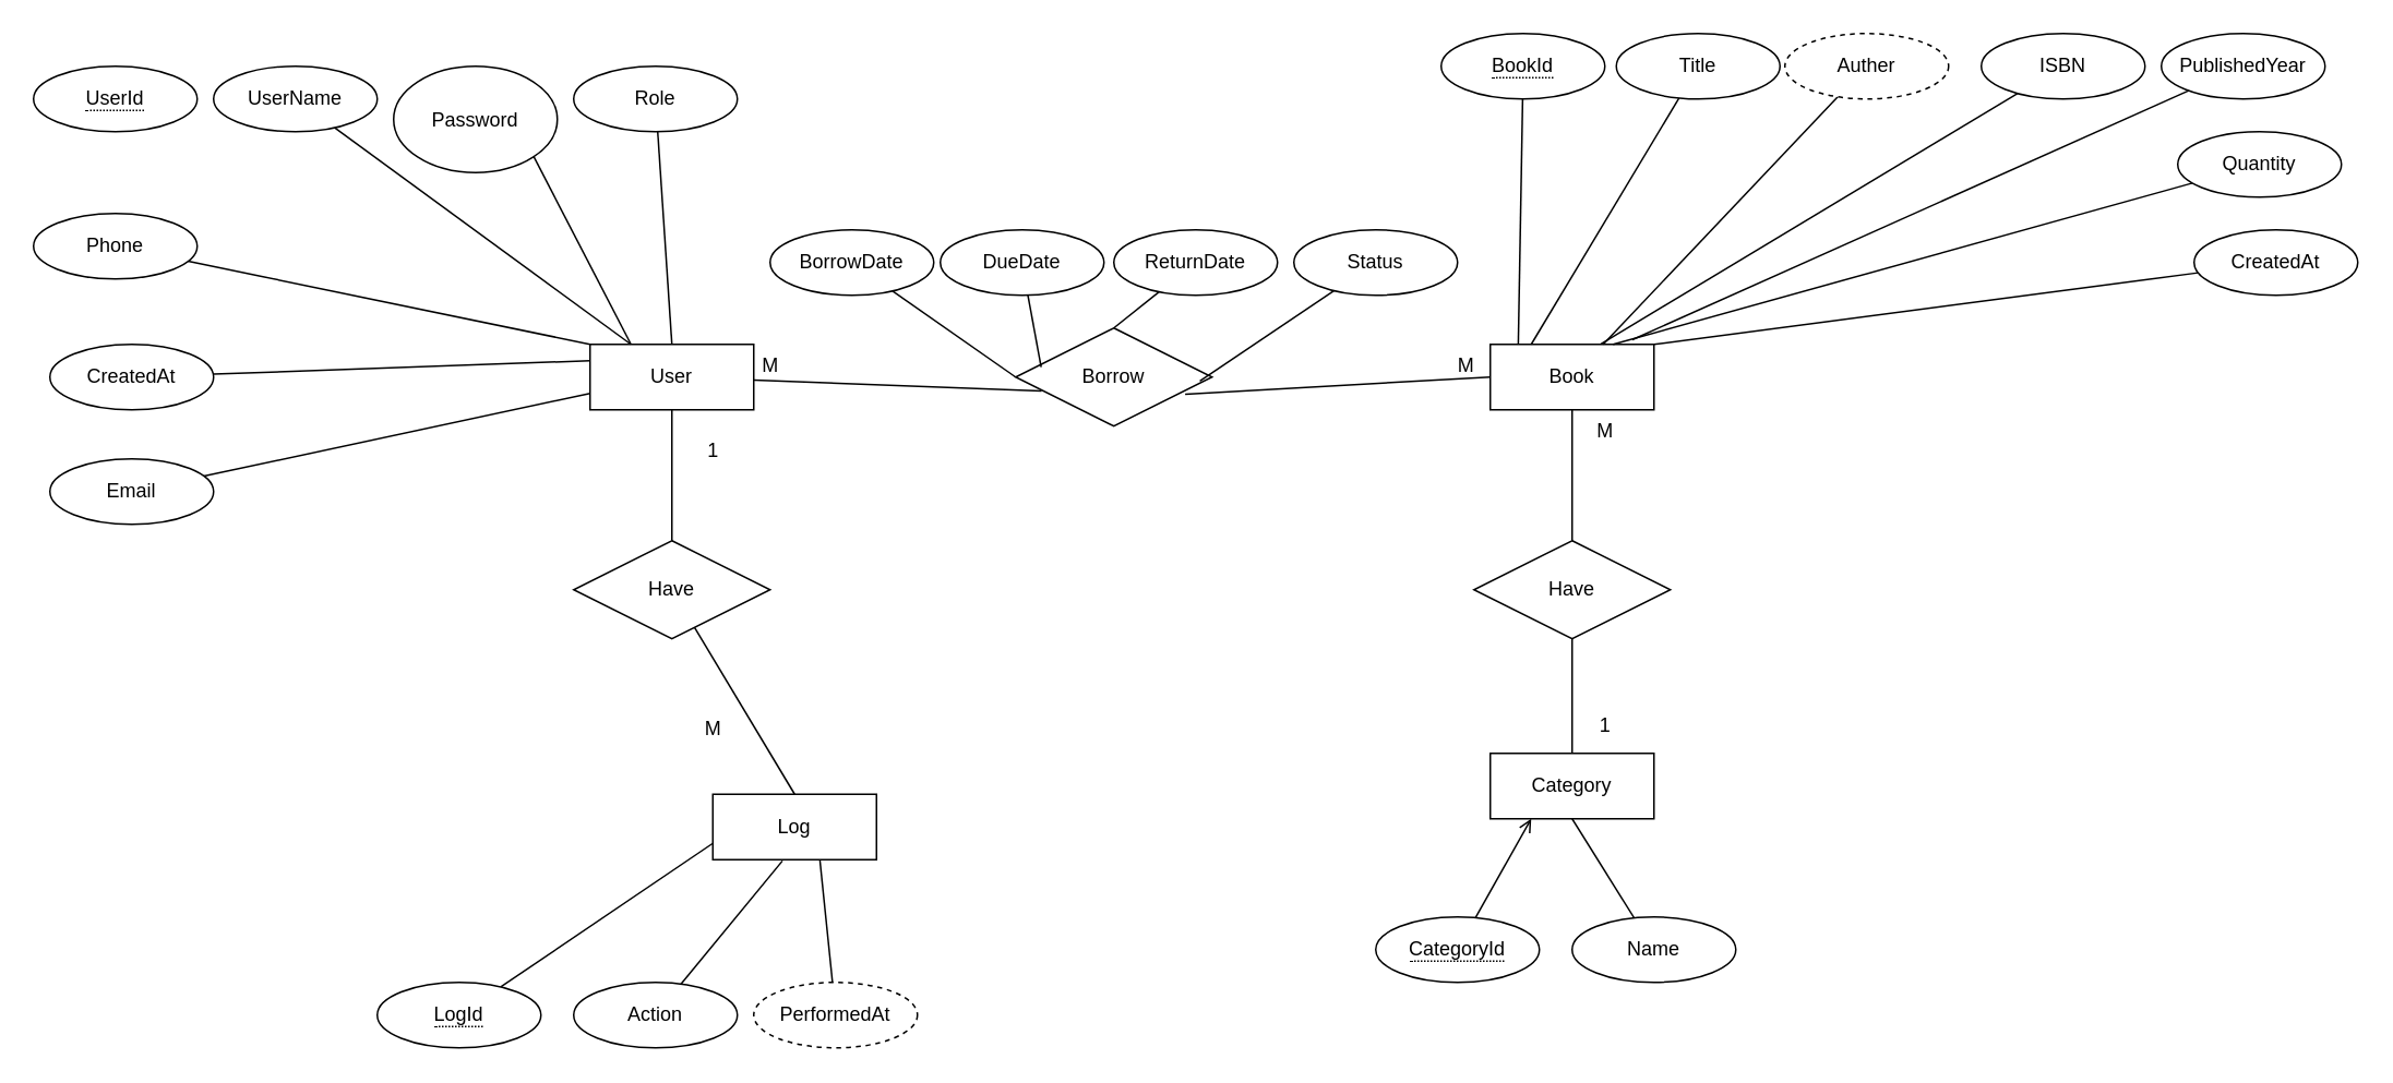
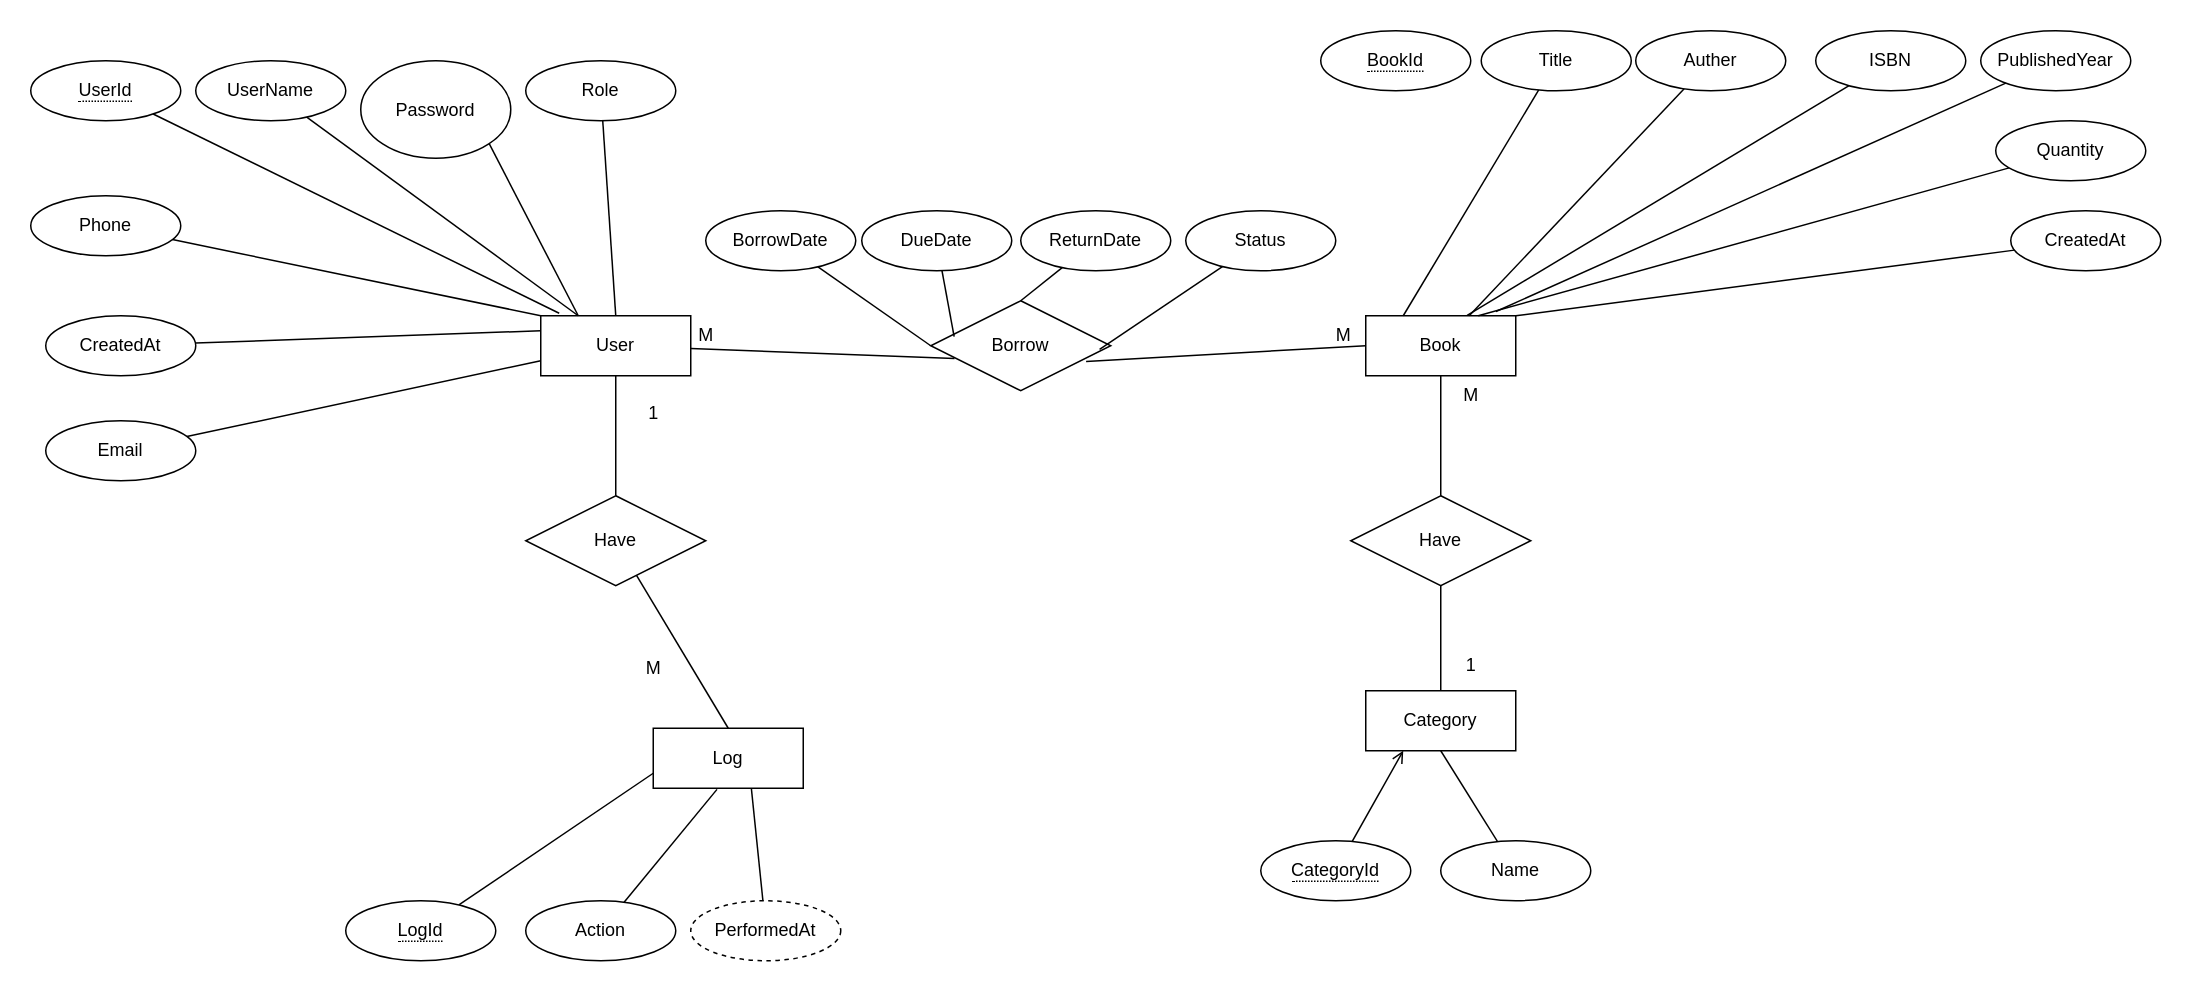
  <mxCell id="0" />
  <mxCell id="1" parent="0" />
  <mxCell id="2" style="rounded=0;orthogonalLoop=1;jettySize=auto;html=1;entryX=0.5;entryY=0;entryDx=0;entryDy=0;shadow=0;endArrow=none;startFill=0;" edge="1" parent="1" source="3" target="47"><mxGeometry relative="1" as="geometry" /></mxCell>
  <mxCell id="3" value="User" style="whiteSpace=wrap;html=1;align=center;shadow=0;" vertex="1" parent="1"><mxGeometry x="360" y="210" width="100" height="40" as="geometry" /></mxCell>
  <mxCell id="4" style="rounded=0;orthogonalLoop=1;jettySize=auto;html=1;shadow=0;endArrow=none;startFill=0;" edge="1" parent="1" source="5" target="51"><mxGeometry relative="1" as="geometry" /></mxCell>
  <mxCell id="5" value="Book" style="whiteSpace=wrap;html=1;align=center;shadow=0;" vertex="1" parent="1"><mxGeometry x="910" y="210" width="100" height="40" as="geometry" /></mxCell>
  <mxCell id="6" value="Log" style="whiteSpace=wrap;html=1;align=center;shadow=0;" vertex="1" parent="1"><mxGeometry x="435" y="485" width="100" height="40" as="geometry" /></mxCell>
  <mxCell id="7" value="Category" style="whiteSpace=wrap;html=1;align=center;shadow=0;" vertex="1" parent="1"><mxGeometry x="910" y="460" width="100" height="40" as="geometry" /></mxCell>
  <mxCell id="8" value="&lt;span style=&quot;border-bottom: 1px dotted&quot;&gt;UserId&lt;/span&gt;" style="ellipse;whiteSpace=wrap;html=1;align=center;shadow=0;" vertex="1" parent="1"><mxGeometry x="20" y="40" width="100" height="40" as="geometry" /></mxCell>
  <mxCell id="9" style="rounded=0;orthogonalLoop=1;jettySize=auto;html=1;entryX=0.25;entryY=0;entryDx=0;entryDy=0;shadow=0;endArrow=none;startFill=0;" edge="1" parent="1" source="10" target="3"><mxGeometry relative="1" as="geometry" /></mxCell>
  <mxCell id="10" value="UserName" style="ellipse;whiteSpace=wrap;html=1;align=center;shadow=0;" vertex="1" parent="1"><mxGeometry x="130" y="40" width="100" height="40" as="geometry" /></mxCell>
  <mxCell id="11" style="rounded=0;orthogonalLoop=1;jettySize=auto;html=1;entryX=0.25;entryY=0;entryDx=0;entryDy=0;exitX=1;exitY=1;exitDx=0;exitDy=0;shadow=0;endArrow=none;startFill=0;" edge="1" parent="1" source="12" target="3"><mxGeometry relative="1" as="geometry" /></mxCell>
  <mxCell id="12" value="Password" style="ellipse;whiteSpace=wrap;html=1;align=center;shadow=0;" vertex="1" parent="1"><mxGeometry x="240" y="40" width="100" height="65" as="geometry" /></mxCell>
  <mxCell id="13" style="rounded=0;orthogonalLoop=1;jettySize=auto;html=1;entryX=0.5;entryY=0;entryDx=0;entryDy=0;shadow=0;endArrow=none;startFill=0;" edge="1" parent="1" source="14" target="3"><mxGeometry relative="1" as="geometry" /></mxCell>
  <mxCell id="14" value="Role" style="ellipse;whiteSpace=wrap;html=1;align=center;shadow=0;" vertex="1" parent="1"><mxGeometry x="350" y="40" width="100" height="40" as="geometry" /></mxCell>
  <mxCell id="15" style="rounded=0;orthogonalLoop=1;jettySize=auto;html=1;entryX=0;entryY=0;entryDx=0;entryDy=0;shadow=0;endArrow=none;startFill=0;" edge="1" parent="1" source="16" target="3"><mxGeometry relative="1" as="geometry" /></mxCell>
  <mxCell id="16" value="Phone" style="ellipse;whiteSpace=wrap;html=1;align=center;shadow=0;" vertex="1" parent="1"><mxGeometry x="20" y="130" width="100" height="40" as="geometry" /></mxCell>
  <mxCell id="17" style="rounded=0;orthogonalLoop=1;jettySize=auto;html=1;entryX=0;entryY=0.25;entryDx=0;entryDy=0;shadow=0;endArrow=none;startFill=0;" edge="1" parent="1" source="18" target="3"><mxGeometry relative="1" as="geometry" /></mxCell>
  <mxCell id="18" value="CreatedAt" style="ellipse;whiteSpace=wrap;html=1;align=center;shadow=0;" vertex="1" parent="1"><mxGeometry x="30" y="210" width="100" height="40" as="geometry" /></mxCell>
  <mxCell id="19" style="rounded=0;orthogonalLoop=1;jettySize=auto;html=1;entryX=0;entryY=0.75;entryDx=0;entryDy=0;shadow=0;endArrow=none;startFill=0;" edge="1" parent="1" source="20" target="3"><mxGeometry relative="1" as="geometry" /></mxCell>
  <mxCell id="20" value="Email" style="ellipse;whiteSpace=wrap;html=1;align=center;shadow=0;" vertex="1" parent="1"><mxGeometry x="30" y="280" width="100" height="40" as="geometry" /></mxCell>
- <mxCell id="22" style="rounded=0;orthogonalLoop=1;jettySize=auto;html=1;shadow=0;endArrow=none;startFill=0;entryX=0.171;entryY=-0.007;entryDx=0;entryDy=0;entryPerimeter=0;" edge="1" parent="1" source="23" target="5"><mxGeometry relative="1" as="geometry" /></mxCell>
+ <mxCell id="21" style="rounded=0;orthogonalLoop=1;jettySize=auto;html=1;entryX=0.123;entryY=-0.042;entryDx=0;entryDy=0;entryPerimeter=0;shadow=0;endArrow=none;startFill=0;" edge="1" parent="1" source="8" target="3"><mxGeometry relative="1" as="geometry" /></mxCell>
  <mxCell id="23" value="&lt;span style=&quot;border-bottom: 1px dotted&quot;&gt;BookId&lt;/span&gt;" style="ellipse;whiteSpace=wrap;html=1;align=center;shadow=0;" vertex="1" parent="1"><mxGeometry x="880" y="20" width="100" height="40" as="geometry" /></mxCell>
  <mxCell id="24" style="rounded=0;orthogonalLoop=1;jettySize=auto;html=1;entryX=0.25;entryY=0;entryDx=0;entryDy=0;shadow=0;endArrow=none;startFill=0;" edge="1" parent="1" source="25" target="5"><mxGeometry relative="1" as="geometry" /></mxCell>
  <mxCell id="25" value="Title" style="ellipse;whiteSpace=wrap;html=1;align=center;shadow=0;" vertex="1" parent="1"><mxGeometry x="987" y="20" width="100" height="40" as="geometry" /></mxCell>
  <mxCell id="26" style="rounded=0;orthogonalLoop=1;jettySize=auto;html=1;shadow=0;endArrow=none;startFill=0;" edge="1" parent="1" source="27" target="5"><mxGeometry relative="1" as="geometry" /></mxCell>
- <mxCell id="27" value="Auther" style="ellipse;whiteSpace=wrap;html=1;align=center;shadow=0;dashed=1;" vertex="1" parent="1"><mxGeometry x="1090" y="20" width="100" height="40" as="geometry" /></mxCell>
+ <mxCell id="27" value="Auther" style="ellipse;whiteSpace=wrap;html=1;align=center;shadow=0;" vertex="1" parent="1"><mxGeometry x="1090" y="20" width="100" height="40" as="geometry" /></mxCell>
  <mxCell id="28" value="ISBN" style="ellipse;whiteSpace=wrap;html=1;align=center;shadow=0;" vertex="1" parent="1"><mxGeometry x="1210" y="20" width="100" height="40" as="geometry" /></mxCell>
  <mxCell id="29" value="PublishedYear" style="ellipse;whiteSpace=wrap;html=1;align=center;shadow=0;" vertex="1" parent="1"><mxGeometry x="1320" y="20" width="100" height="40" as="geometry" /></mxCell>
  <mxCell id="30" style="rounded=0;orthogonalLoop=1;jettySize=auto;html=1;entryX=0.75;entryY=0;entryDx=0;entryDy=0;shadow=0;endArrow=none;startFill=0;" edge="1" parent="1" source="31" target="5"><mxGeometry relative="1" as="geometry" /></mxCell>
  <mxCell id="31" value="Quantity" style="ellipse;whiteSpace=wrap;html=1;align=center;shadow=0;" vertex="1" parent="1"><mxGeometry x="1330" y="80" width="100" height="40" as="geometry" /></mxCell>
  <mxCell id="32" value="CreatedAt" style="ellipse;whiteSpace=wrap;html=1;align=center;shadow=0;" vertex="1" parent="1"><mxGeometry x="1340" y="140" width="100" height="40" as="geometry" /></mxCell>
  <mxCell id="33" style="rounded=0;orthogonalLoop=1;jettySize=auto;html=1;entryX=0.676;entryY=-0.007;entryDx=0;entryDy=0;entryPerimeter=0;shadow=0;endArrow=none;startFill=0;" edge="1" parent="1" source="28" target="5"><mxGeometry relative="1" as="geometry" /></mxCell>
  <mxCell id="34" style="rounded=0;orthogonalLoop=1;jettySize=auto;html=1;entryX=0.868;entryY=-0.071;entryDx=0;entryDy=0;entryPerimeter=0;shadow=0;endArrow=none;startFill=0;" edge="1" parent="1" source="29" target="5"><mxGeometry relative="1" as="geometry" /></mxCell>
  <mxCell id="35" style="rounded=0;orthogonalLoop=1;jettySize=auto;html=1;entryX=1;entryY=0;entryDx=0;entryDy=0;shadow=0;endArrow=none;startFill=0;" edge="1" parent="1" source="32" target="5"><mxGeometry relative="1" as="geometry" /></mxCell>
  <mxCell id="36" style="rounded=0;orthogonalLoop=1;jettySize=auto;html=1;entryX=0;entryY=0.75;entryDx=0;entryDy=0;shadow=0;endArrow=none;startFill=0;" edge="1" parent="1" source="37" target="6"><mxGeometry relative="1" as="geometry" /></mxCell>
  <mxCell id="37" value="&lt;span style=&quot;border-bottom: 1px dotted&quot;&gt;LogId&lt;/span&gt;" style="ellipse;whiteSpace=wrap;html=1;align=center;shadow=0;" vertex="1" parent="1"><mxGeometry x="230" y="600" width="100" height="40" as="geometry" /></mxCell>
  <mxCell id="38" value="Action" style="ellipse;whiteSpace=wrap;html=1;align=center;shadow=0;" vertex="1" parent="1"><mxGeometry x="350" y="600" width="100" height="40" as="geometry" /></mxCell>
  <mxCell id="39" value="PerformedAt" style="ellipse;whiteSpace=wrap;html=1;align=center;shadow=0;dashed=1;" vertex="1" parent="1"><mxGeometry x="460" y="600" width="100" height="40" as="geometry" /></mxCell>
  <mxCell id="40" style="rounded=0;orthogonalLoop=1;jettySize=auto;html=1;entryX=0.425;entryY=1.019;entryDx=0;entryDy=0;entryPerimeter=0;shadow=0;endArrow=none;startFill=0;" edge="1" parent="1" source="38" target="6"><mxGeometry relative="1" as="geometry" /></mxCell>
  <mxCell id="41" style="rounded=0;orthogonalLoop=1;jettySize=auto;html=1;entryX=0.654;entryY=1;entryDx=0;entryDy=0;entryPerimeter=0;shadow=0;endArrow=none;startFill=0;" edge="1" parent="1" source="39" target="6"><mxGeometry relative="1" as="geometry" /></mxCell>
  <mxCell id="42" style="rounded=0;orthogonalLoop=1;jettySize=auto;html=1;entryX=0.25;entryY=1;entryDx=0;entryDy=0;shadow=0;endArrow=open;startFill=0;" edge="1" parent="1" source="43" target="7"><mxGeometry relative="1" as="geometry" /></mxCell>
  <mxCell id="43" value="&lt;span style=&quot;border-bottom: 1px dotted&quot;&gt;CategoryId&lt;/span&gt;" style="ellipse;whiteSpace=wrap;html=1;align=center;shadow=0;" vertex="1" parent="1"><mxGeometry x="840" y="560" width="100" height="40" as="geometry" /></mxCell>
  <mxCell id="44" style="rounded=0;orthogonalLoop=1;jettySize=auto;html=1;entryX=0.5;entryY=1;entryDx=0;entryDy=0;shadow=0;endArrow=none;startFill=0;" edge="1" parent="1" source="45" target="7"><mxGeometry relative="1" as="geometry" /></mxCell>
  <mxCell id="45" value="Name" style="ellipse;whiteSpace=wrap;html=1;align=center;shadow=0;" vertex="1" parent="1"><mxGeometry x="960" y="560" width="100" height="40" as="geometry" /></mxCell>
  <mxCell id="46" style="rounded=0;orthogonalLoop=1;jettySize=auto;html=1;entryX=0.5;entryY=0;entryDx=0;entryDy=0;shadow=0;endArrow=none;startFill=0;" edge="1" parent="1" source="47" target="6"><mxGeometry relative="1" as="geometry" /></mxCell>
  <mxCell id="47" value="Have" style="shape=rhombus;perimeter=rhombusPerimeter;whiteSpace=wrap;html=1;align=center;shadow=0;" vertex="1" parent="1"><mxGeometry x="350" y="330" width="120" height="60" as="geometry" /></mxCell>
  <mxCell id="48" value="1" style="text;html=1;align=center;verticalAlign=middle;resizable=0;points=[];autosize=1;strokeColor=none;fillColor=none;shadow=0;" vertex="1" parent="1"><mxGeometry x="420" y="260" width="30" height="30" as="geometry" /></mxCell>
  <mxCell id="49" value="M" style="text;html=1;align=center;verticalAlign=middle;resizable=0;points=[];autosize=1;strokeColor=none;fillColor=none;shadow=0;" vertex="1" parent="1"><mxGeometry x="420" y="430" width="30" height="30" as="geometry" /></mxCell>
  <mxCell id="50" style="rounded=0;orthogonalLoop=1;jettySize=auto;html=1;shadow=0;endArrow=none;startFill=0;" edge="1" parent="1" source="51" target="7"><mxGeometry relative="1" as="geometry" /></mxCell>
  <mxCell id="51" value="Have" style="shape=rhombus;perimeter=rhombusPerimeter;whiteSpace=wrap;html=1;align=center;shadow=0;" vertex="1" parent="1"><mxGeometry x="900" y="330" width="120" height="60" as="geometry" /></mxCell>
  <mxCell id="52" value="M" style="text;html=1;align=center;verticalAlign=middle;resizable=0;points=[];autosize=1;strokeColor=none;fillColor=none;shadow=0;" vertex="1" parent="1"><mxGeometry x="965" y="248" width="30" height="30" as="geometry" /></mxCell>
  <mxCell id="53" value="1" style="text;html=1;align=center;verticalAlign=middle;resizable=0;points=[];autosize=1;strokeColor=none;fillColor=none;shadow=0;" vertex="1" parent="1"><mxGeometry x="965" y="428" width="30" height="30" as="geometry" /></mxCell>
  <mxCell id="54" style="rounded=0;orthogonalLoop=1;jettySize=auto;html=1;entryX=0;entryY=0.5;entryDx=0;entryDy=0;shadow=0;endArrow=none;startFill=0;exitX=0.863;exitY=0.674;exitDx=0;exitDy=0;exitPerimeter=0;" edge="1" parent="1" source="55" target="5"><mxGeometry relative="1" as="geometry" /></mxCell>
  <mxCell id="55" value="Borrow" style="shape=rhombus;perimeter=rhombusPerimeter;whiteSpace=wrap;html=1;align=center;shadow=0;" vertex="1" parent="1"><mxGeometry x="620" y="200" width="120" height="60" as="geometry" /></mxCell>
  <mxCell id="56" style="rounded=0;orthogonalLoop=1;jettySize=auto;html=1;entryX=0;entryY=0.5;entryDx=0;entryDy=0;shadow=0;endArrow=none;startFill=0;" edge="1" parent="1" source="57" target="55"><mxGeometry relative="1" as="geometry" /></mxCell>
  <mxCell id="57" value="BorrowDate" style="ellipse;whiteSpace=wrap;html=1;align=center;shadow=0;" vertex="1" parent="1"><mxGeometry x="470" y="140" width="100" height="40" as="geometry" /></mxCell>
  <mxCell id="58" value="DueDate" style="ellipse;whiteSpace=wrap;html=1;align=center;shadow=0;" vertex="1" parent="1"><mxGeometry x="574" y="140" width="100" height="40" as="geometry" /></mxCell>
  <mxCell id="59" style="rounded=0;orthogonalLoop=1;jettySize=auto;html=1;entryX=0.5;entryY=0;entryDx=0;entryDy=0;shadow=0;endArrow=none;startFill=0;" edge="1" parent="1" source="60" target="55"><mxGeometry relative="1" as="geometry" /></mxCell>
  <mxCell id="60" value="ReturnDate" style="ellipse;whiteSpace=wrap;html=1;align=center;shadow=0;" vertex="1" parent="1"><mxGeometry x="680" y="140" width="100" height="40" as="geometry" /></mxCell>
  <mxCell id="61" value="Status" style="ellipse;whiteSpace=wrap;html=1;align=center;shadow=0;" vertex="1" parent="1"><mxGeometry x="790" y="140" width="100" height="40" as="geometry" /></mxCell>
  <mxCell id="62" style="rounded=0;orthogonalLoop=1;jettySize=auto;html=1;entryX=0.13;entryY=0.399;entryDx=0;entryDy=0;entryPerimeter=0;shadow=0;endArrow=none;startFill=0;" edge="1" parent="1" source="58" target="55"><mxGeometry relative="1" as="geometry" /></mxCell>
  <mxCell id="63" style="rounded=0;orthogonalLoop=1;jettySize=auto;html=1;entryX=0.938;entryY=0.54;entryDx=0;entryDy=0;entryPerimeter=0;shadow=0;endArrow=none;startFill=0;" edge="1" parent="1" source="61" target="55"><mxGeometry relative="1" as="geometry" /></mxCell>
  <mxCell id="64" style="rounded=0;orthogonalLoop=1;jettySize=auto;html=1;entryX=0.132;entryY=0.642;entryDx=0;entryDy=0;entryPerimeter=0;shadow=0;endArrow=none;startFill=0;" edge="1" parent="1" source="3" target="55"><mxGeometry relative="1" as="geometry" /></mxCell>
  <mxCell id="65" value="M" style="text;html=1;align=center;verticalAlign=middle;resizable=0;points=[];autosize=1;strokeColor=none;fillColor=none;shadow=0;" vertex="1" parent="1"><mxGeometry x="455" y="208" width="30" height="30" as="geometry" /></mxCell>
  <mxCell id="66" value="M" style="text;html=1;align=center;verticalAlign=middle;resizable=0;points=[];autosize=1;strokeColor=none;fillColor=none;shadow=0;" vertex="1" parent="1"><mxGeometry x="880" y="208" width="30" height="30" as="geometry" /></mxCell>
